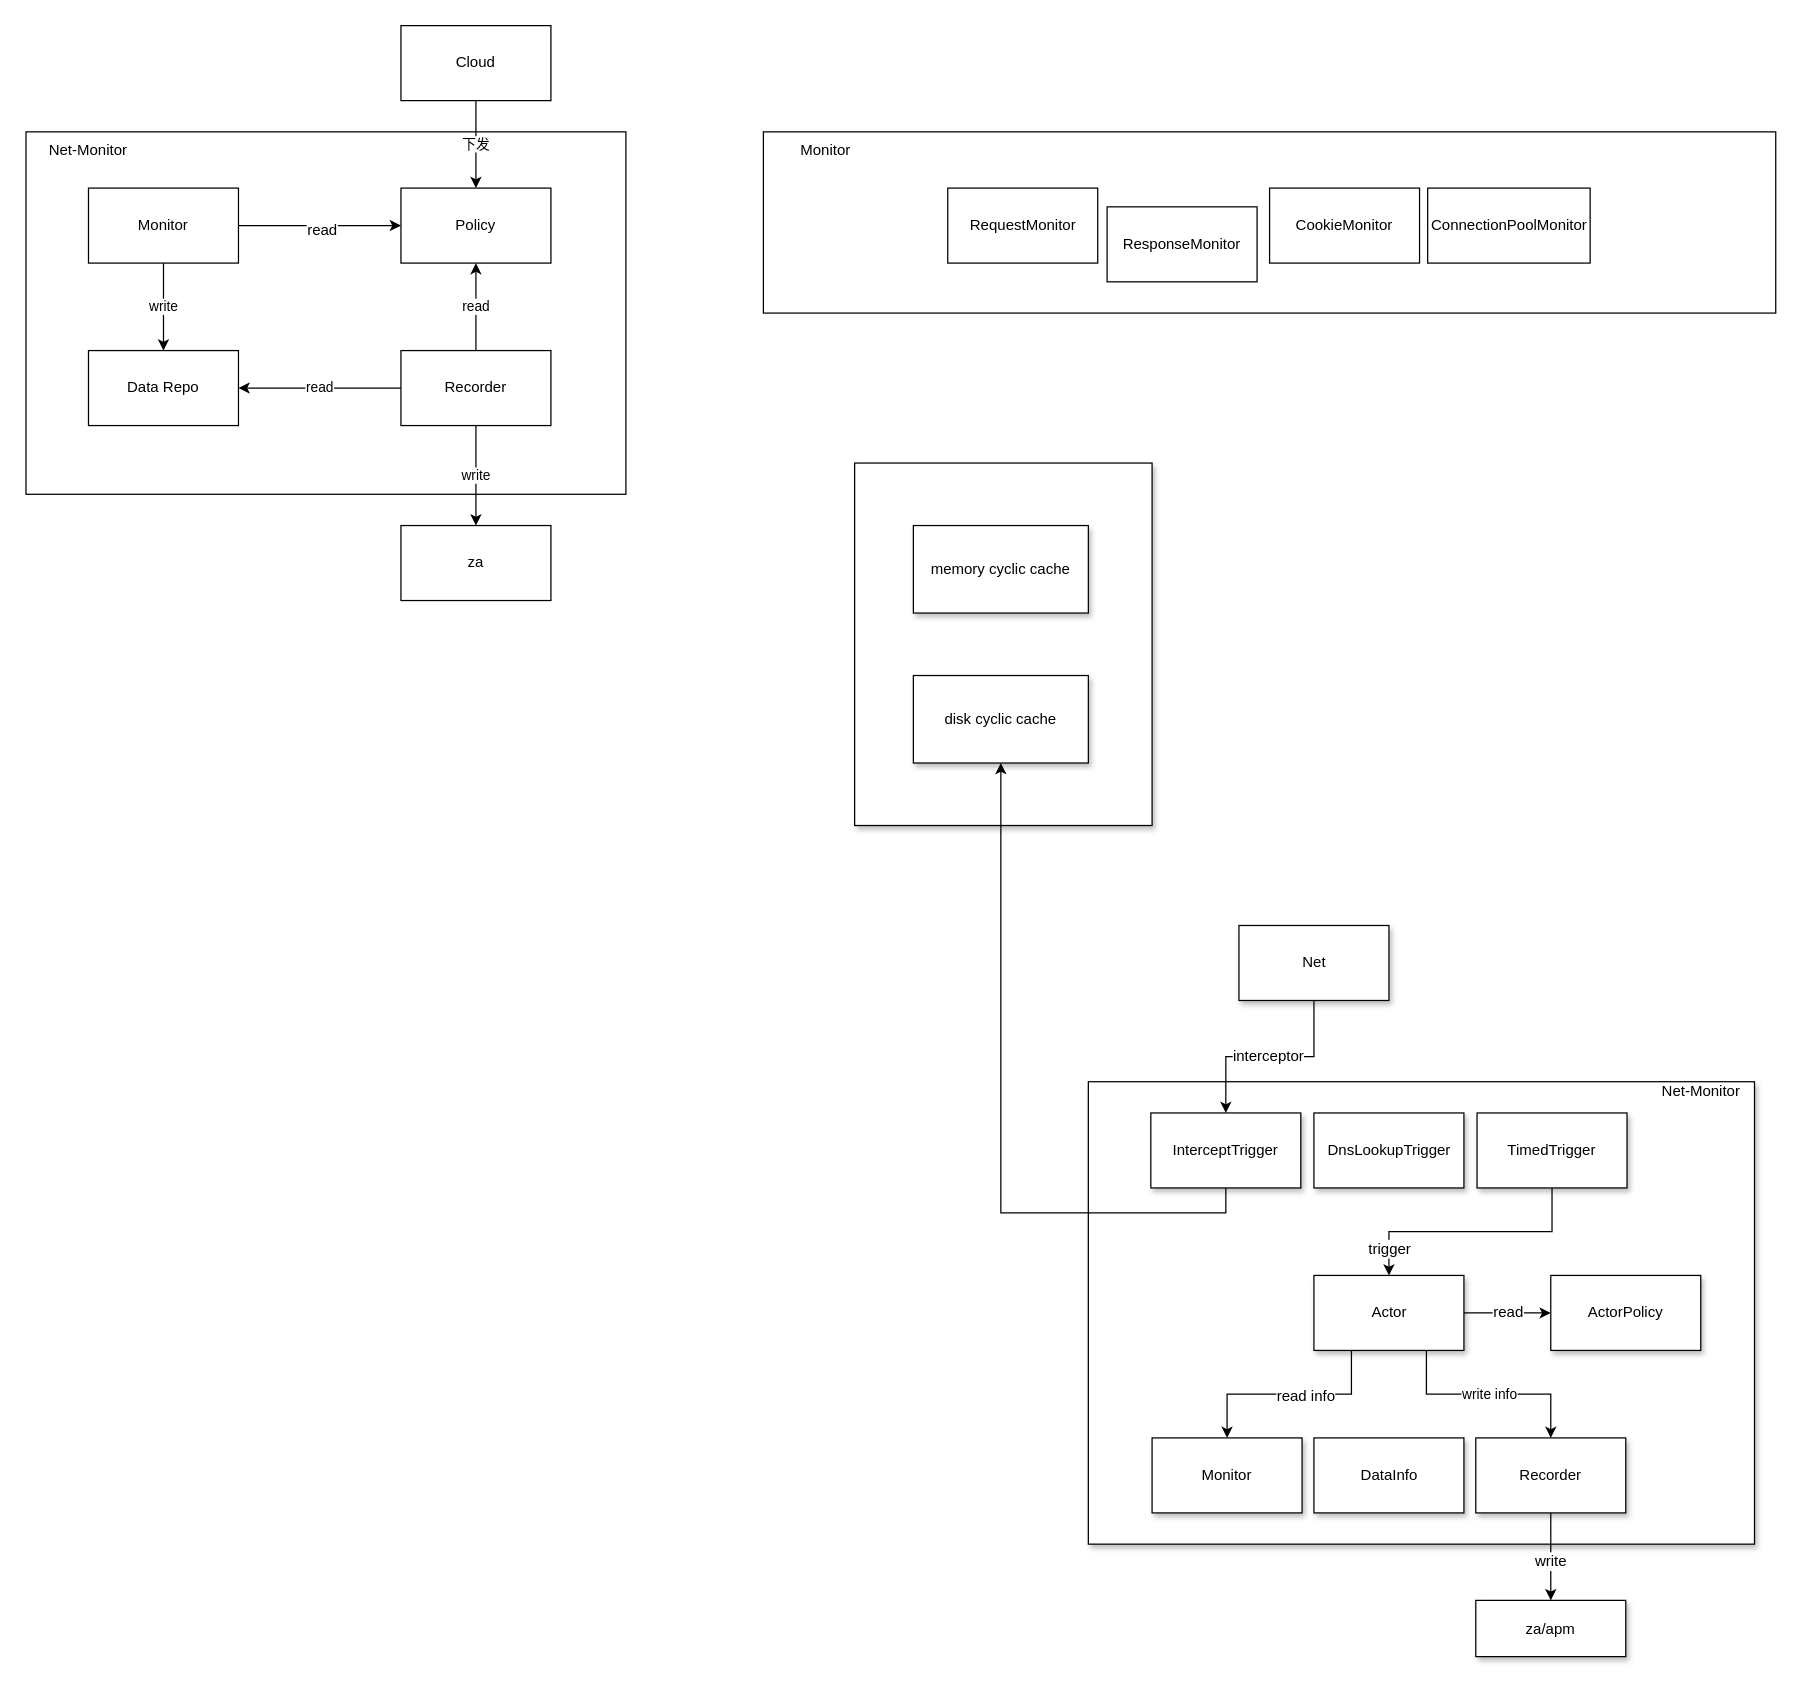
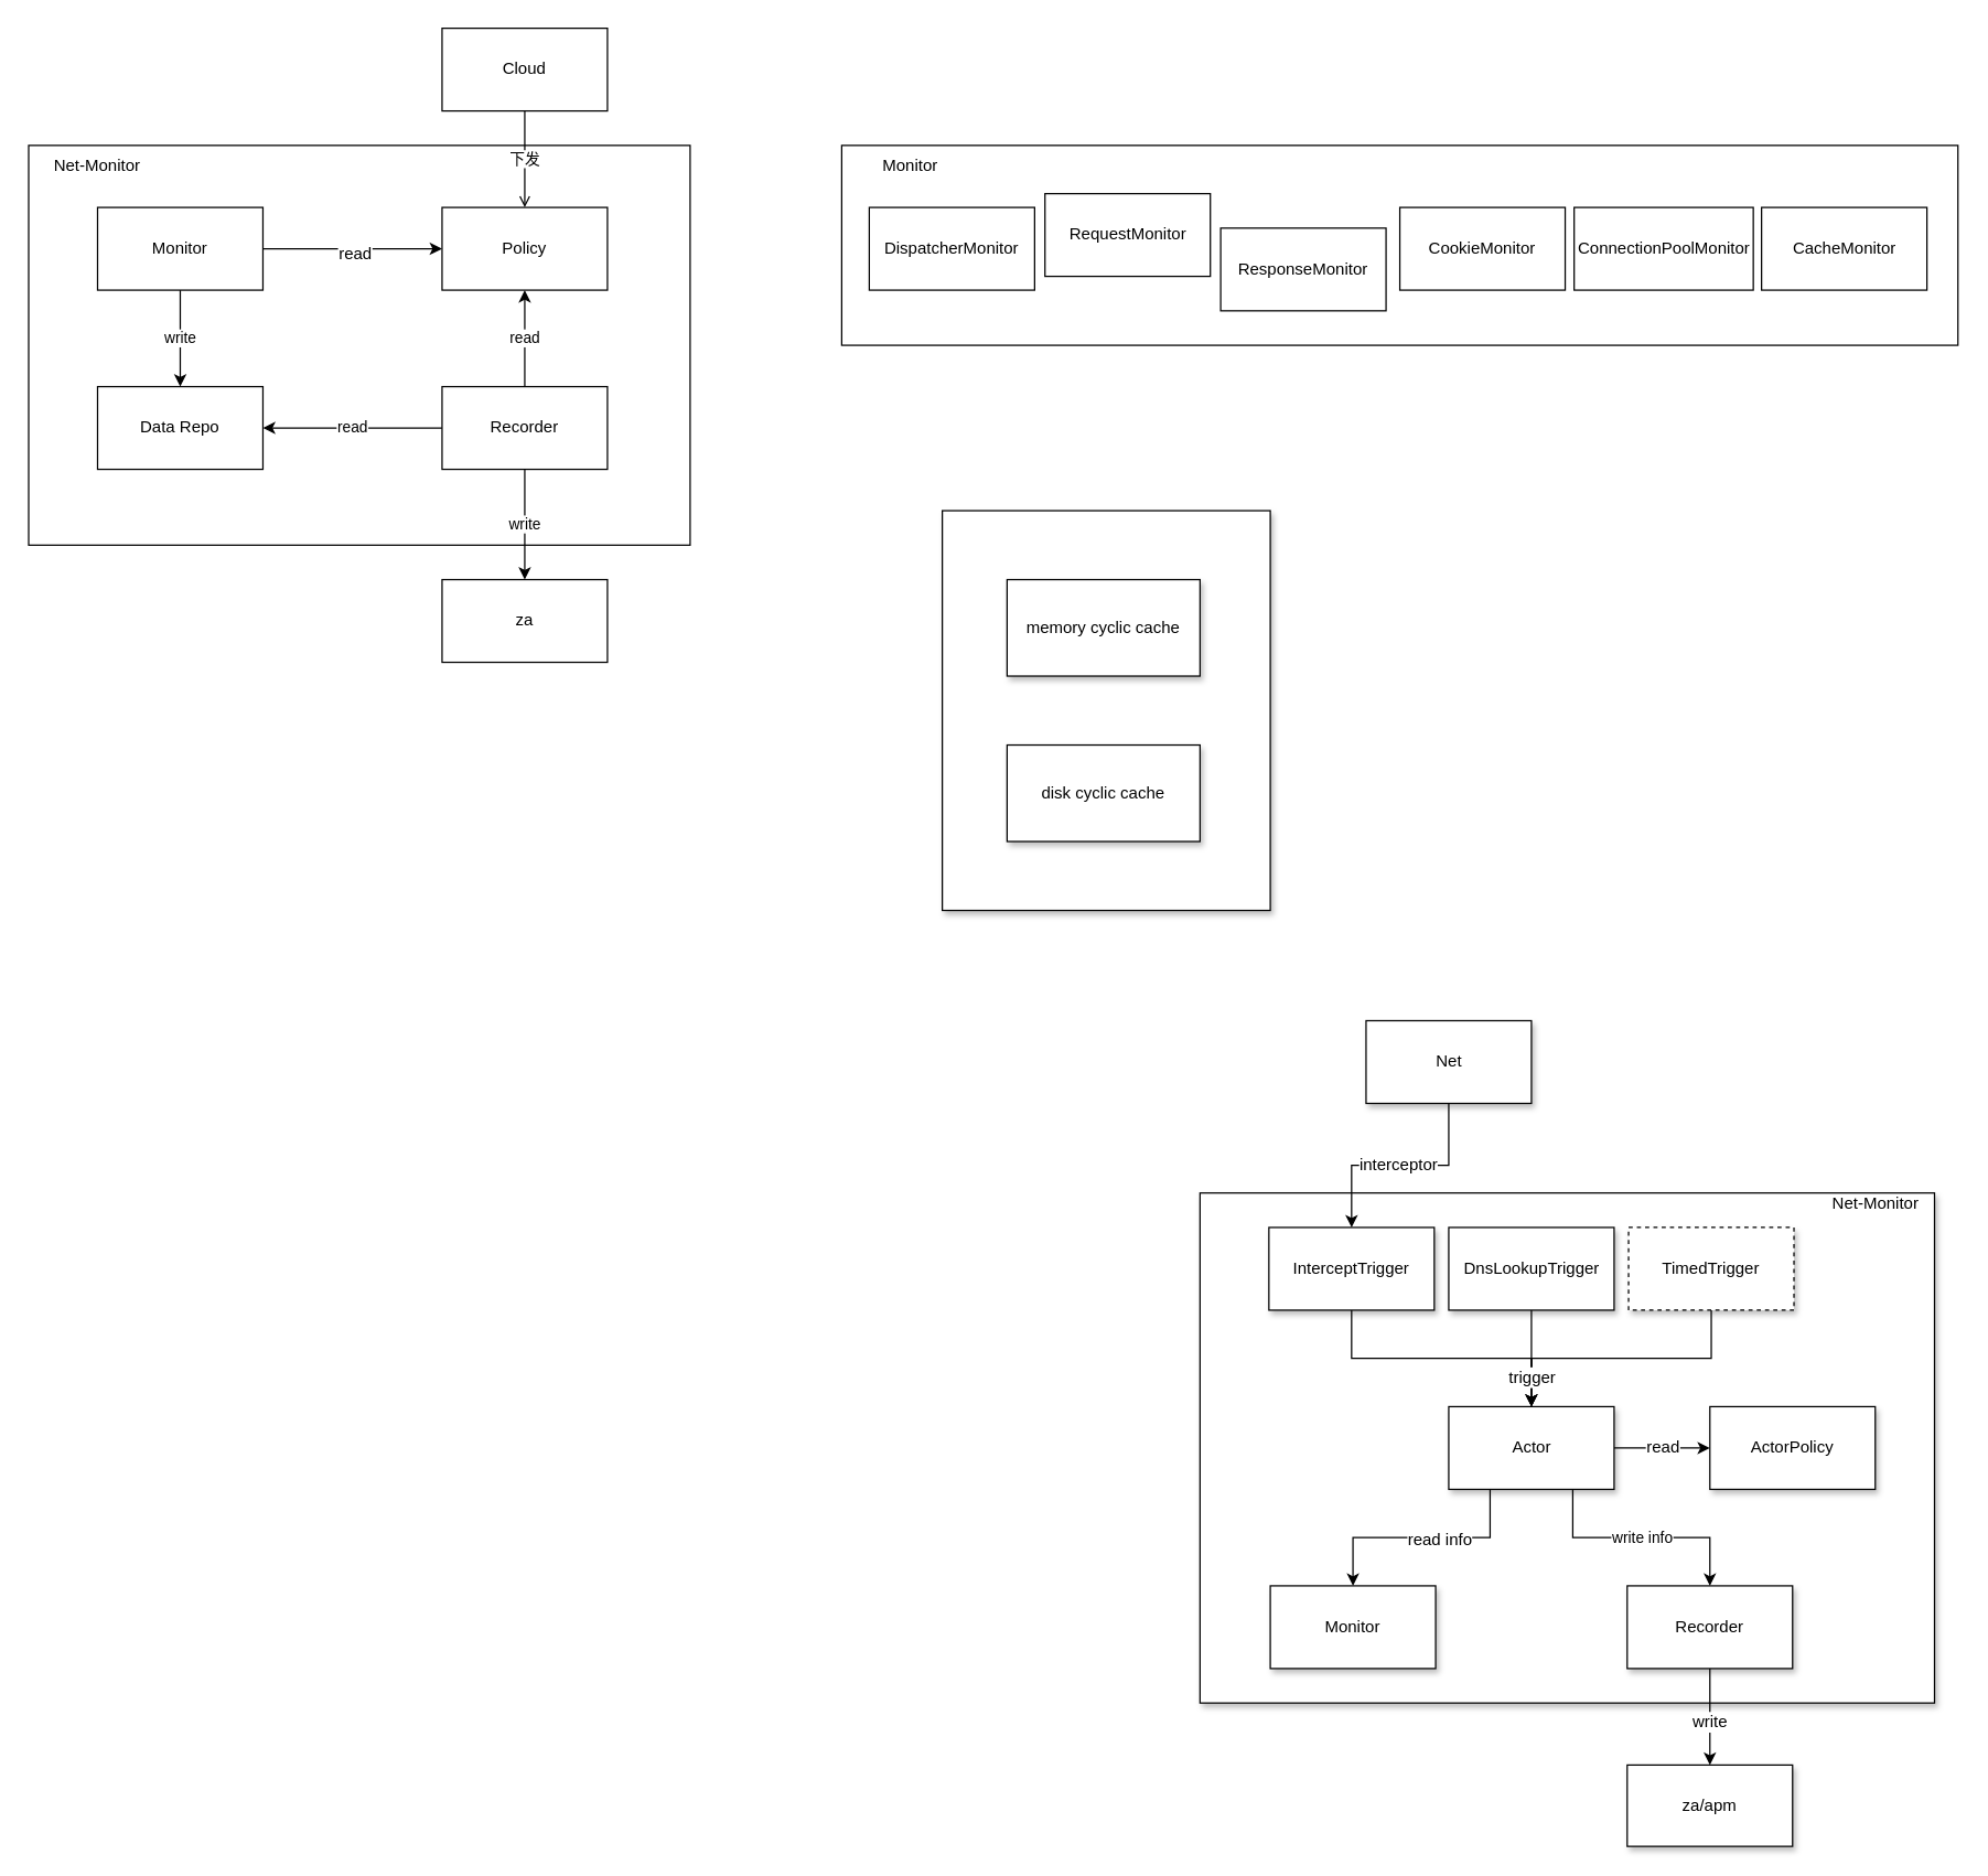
  <mxCell id="0" />
  <mxCell id="1" parent="0" />
  <mxCell id="2" value="" style="rounded=0;whiteSpace=wrap;html=1;shadow=1;" vertex="1" parent="1"><mxGeometry x="870" y="865" width="533" height="370" as="geometry" /></mxCell>
  <mxCell id="3" value="" style="rounded=0;whiteSpace=wrap;html=1;shadow=1;" vertex="1" parent="1"><mxGeometry x="683" y="370" width="238" height="290" as="geometry" /></mxCell>
  <mxCell id="4" value="" style="rounded=0;whiteSpace=wrap;html=1;" vertex="1" parent="1"><mxGeometry x="610" y="105" width="810" height="145" as="geometry" /></mxCell>
  <mxCell id="5" value="" style="rounded=0;whiteSpace=wrap;html=1;" vertex="1" parent="1"><mxGeometry x="20" y="105" width="480" height="290" as="geometry" /></mxCell>
  <mxCell id="6" value="write" style="edgeStyle=orthogonalEdgeStyle;rounded=0;orthogonalLoop=1;jettySize=auto;html=1;exitX=0.5;exitY=1;exitDx=0;exitDy=0;" edge="1" parent="1" source="9" target="10"><mxGeometry relative="1" as="geometry" /></mxCell>
  <mxCell id="7" style="edgeStyle=orthogonalEdgeStyle;rounded=0;orthogonalLoop=1;jettySize=auto;html=1;exitX=1;exitY=0.5;exitDx=0;exitDy=0;" edge="1" parent="1" source="9" target="15"><mxGeometry relative="1" as="geometry" /></mxCell>
  <mxCell id="8" value="read&lt;br&gt;" style="text;html=1;resizable=0;points=[];align=center;verticalAlign=middle;labelBackgroundColor=#ffffff;" vertex="1" connectable="0" parent="7"><mxGeometry x="0.015" y="-3" relative="1" as="geometry"><mxPoint as="offset" /></mxGeometry></mxCell>
  <mxCell id="9" value="Monitor&lt;br&gt;" style="rounded=0;whiteSpace=wrap;html=1;" vertex="1" parent="1"><mxGeometry x="70" y="150" width="120" height="60" as="geometry" /></mxCell>
  <mxCell id="10" value="Data Repo" style="rounded=0;whiteSpace=wrap;html=1;" vertex="1" parent="1"><mxGeometry x="70" y="280" width="120" height="60" as="geometry" /></mxCell>
  <mxCell id="11" value="read" style="edgeStyle=orthogonalEdgeStyle;rounded=0;orthogonalLoop=1;jettySize=auto;html=1;exitX=0;exitY=0.5;exitDx=0;exitDy=0;entryX=1;entryY=0.5;entryDx=0;entryDy=0;" edge="1" parent="1" source="14" target="10"><mxGeometry relative="1" as="geometry" /></mxCell>
  <mxCell id="12" value="read" style="edgeStyle=orthogonalEdgeStyle;rounded=0;orthogonalLoop=1;jettySize=auto;html=1;exitX=0.5;exitY=0;exitDx=0;exitDy=0;entryX=0.5;entryY=1;entryDx=0;entryDy=0;" edge="1" parent="1" source="14" target="15"><mxGeometry relative="1" as="geometry" /></mxCell>
  <mxCell id="13" value="write" style="edgeStyle=orthogonalEdgeStyle;rounded=0;orthogonalLoop=1;jettySize=auto;html=1;exitX=0.5;exitY=1;exitDx=0;exitDy=0;" edge="1" parent="1" source="14" target="16"><mxGeometry relative="1" as="geometry" /></mxCell>
  <mxCell id="14" value="Recorder&lt;br&gt;" style="rounded=0;whiteSpace=wrap;html=1;" vertex="1" parent="1"><mxGeometry x="320" y="280" width="120" height="60" as="geometry" /></mxCell>
  <mxCell id="15" value="Policy" style="rounded=0;whiteSpace=wrap;html=1;" vertex="1" parent="1"><mxGeometry x="320" y="150" width="120" height="60" as="geometry" /></mxCell>
  <mxCell id="16" value="za" style="rounded=0;whiteSpace=wrap;html=1;" vertex="1" parent="1"><mxGeometry x="320" y="420" width="120" height="60" as="geometry" /></mxCell>
- <mxCell id="17" value="下发" style="edgeStyle=orthogonalEdgeStyle;rounded=0;orthogonalLoop=1;jettySize=auto;html=1;exitX=0.5;exitY=1;exitDx=0;exitDy=0;" edge="1" parent="1" source="18" target="15"><mxGeometry relative="1" as="geometry" /></mxCell>
+ <mxCell id="17" value="下发" style="edgeStyle=orthogonalEdgeStyle;rounded=0;orthogonalLoop=1;jettySize=auto;html=1;exitX=0.5;exitY=1;exitDx=0;exitDy=0;endArrow=open;" edge="1" parent="1" source="18" target="15"><mxGeometry relative="1" as="geometry" /></mxCell>
  <mxCell id="18" value="Cloud" style="rounded=0;whiteSpace=wrap;html=1;" vertex="1" parent="1"><mxGeometry x="320" y="20" width="120" height="60" as="geometry" /></mxCell>
  <mxCell id="19" value="Net-Monitor" style="text;html=1;strokeColor=none;fillColor=none;align=center;verticalAlign=middle;whiteSpace=wrap;rounded=0;" vertex="1" parent="1"><mxGeometry x="30" y="110" width="80" height="20" as="geometry" /></mxCell>
+ <mxCell id="20" value="&lt;span&gt;DispatcherMonitor&lt;/span&gt;" style="rounded=0;whiteSpace=wrap;html=1;" vertex="1" parent="1"><mxGeometry x="630" y="150" width="120" height="60" as="geometry" /></mxCell>
  <mxCell id="21" value="&lt;span&gt;ConnectionPoolMonitor&lt;/span&gt;" style="rounded=0;whiteSpace=wrap;html=1;" vertex="1" parent="1"><mxGeometry x="1141.5" y="150" width="130" height="60" as="geometry" /></mxCell>
- <mxCell id="22" value="&lt;span&gt;RequestMonitor&lt;/span&gt;" style="rounded=0;whiteSpace=wrap;html=1;" vertex="1" parent="1"><mxGeometry x="757.5" y="150" width="120" height="60" as="geometry" /></mxCell>
+ <mxCell id="22" value="&lt;span&gt;RequestMonitor&lt;/span&gt;" style="rounded=0;whiteSpace=wrap;html=1;" vertex="1" parent="1"><mxGeometry x="757.5" y="140" width="120" height="60" as="geometry" /></mxCell>
  <mxCell id="23" value="&lt;span&gt;CookieMonitor&lt;/span&gt;" style="rounded=0;whiteSpace=wrap;html=1;" vertex="1" parent="1"><mxGeometry x="1015" y="150" width="120" height="60" as="geometry" /></mxCell>
+ <mxCell id="24" value="&lt;span&gt;CacheMonitor&lt;/span&gt;" style="rounded=0;whiteSpace=wrap;html=1;" vertex="1" parent="1"><mxGeometry x="1277.5" y="150" width="120" height="60" as="geometry" /></mxCell>
  <mxCell id="25" value="ResponseMonitor" style="rounded=0;whiteSpace=wrap;html=1;" vertex="1" parent="1"><mxGeometry x="885" y="165" width="120" height="60" as="geometry" /></mxCell>
  <mxCell id="26" value="Monitor" style="text;html=1;strokeColor=none;fillColor=none;align=center;verticalAlign=middle;whiteSpace=wrap;rounded=0;" vertex="1" parent="1"><mxGeometry x="640" y="110" width="40" height="20" as="geometry" /></mxCell>
  <mxCell id="27" value="memory cyclic cache" style="rounded=0;whiteSpace=wrap;html=1;shadow=1;" vertex="1" parent="1"><mxGeometry x="730" y="420" width="140" height="70" as="geometry" /></mxCell>
  <mxCell id="28" value="&lt;span&gt;disk cyclic cache&lt;/span&gt;" style="rounded=0;whiteSpace=wrap;html=1;shadow=1;" vertex="1" parent="1"><mxGeometry x="730" y="540" width="140" height="70" as="geometry" /></mxCell>
  <mxCell id="29" style="edgeStyle=orthogonalEdgeStyle;rounded=0;orthogonalLoop=1;jettySize=auto;html=1;exitX=1;exitY=0.5;exitDx=0;exitDy=0;" edge="1" parent="1" source="34" target="40"><mxGeometry relative="1" as="geometry" /></mxCell>
  <mxCell id="30" value="read" style="text;html=1;resizable=0;points=[];align=center;verticalAlign=middle;labelBackgroundColor=#ffffff;" vertex="1" connectable="0" parent="29"><mxGeometry x="0.253" y="1" relative="1" as="geometry"><mxPoint x="-9" as="offset" /></mxGeometry></mxCell>
  <mxCell id="31" style="edgeStyle=orthogonalEdgeStyle;rounded=0;orthogonalLoop=1;jettySize=auto;html=1;exitX=0.25;exitY=1;exitDx=0;exitDy=0;entryX=0.5;entryY=0;entryDx=0;entryDy=0;" edge="1" parent="1" source="34" target="35"><mxGeometry relative="1" as="geometry" /></mxCell>
  <mxCell id="32" value="read info" style="text;html=1;resizable=0;points=[];align=center;verticalAlign=middle;labelBackgroundColor=#ffffff;" vertex="1" connectable="0" parent="31"><mxGeometry x="-0.15" y="1" relative="1" as="geometry"><mxPoint as="offset" /></mxGeometry></mxCell>
  <mxCell id="33" value="write info" style="edgeStyle=orthogonalEdgeStyle;rounded=0;orthogonalLoop=1;jettySize=auto;html=1;exitX=0.75;exitY=1;exitDx=0;exitDy=0;" edge="1" parent="1" source="34" target="38"><mxGeometry relative="1" as="geometry" /></mxCell>
  <mxCell id="34" value="Actor" style="rounded=0;whiteSpace=wrap;html=1;shadow=1;" vertex="1" parent="1"><mxGeometry x="1050.5" y="1020" width="120" height="60" as="geometry" /></mxCell>
  <mxCell id="35" value="Monitor" style="rounded=0;whiteSpace=wrap;html=1;shadow=1;" vertex="1" parent="1"><mxGeometry x="921" y="1150" width="120" height="60" as="geometry" /></mxCell>
  <mxCell id="36" style="edgeStyle=orthogonalEdgeStyle;rounded=0;orthogonalLoop=1;jettySize=auto;html=1;exitX=0.5;exitY=1;exitDx=0;exitDy=0;entryX=0.5;entryY=0;entryDx=0;entryDy=0;" edge="1" parent="1" source="38" target="52"><mxGeometry relative="1" as="geometry" /></mxCell>
  <mxCell id="37" value="write" style="text;html=1;resizable=0;points=[];align=center;verticalAlign=middle;labelBackgroundColor=#ffffff;" vertex="1" connectable="0" parent="36"><mxGeometry x="0.086" y="-1" relative="1" as="geometry"><mxPoint as="offset" /></mxGeometry></mxCell>
  <mxCell id="38" value="Recorder&lt;br&gt;" style="rounded=0;whiteSpace=wrap;html=1;shadow=1;" vertex="1" parent="1"><mxGeometry x="1180" y="1150" width="120" height="60" as="geometry" /></mxCell>
- <mxCell id="39" value="DataInfo" style="rounded=0;whiteSpace=wrap;html=1;shadow=1;" vertex="1" parent="1"><mxGeometry x="1050.5" y="1150" width="120" height="60" as="geometry" /></mxCell>
  <mxCell id="40" value="ActorPolicy" style="rounded=0;whiteSpace=wrap;html=1;shadow=1;" vertex="1" parent="1"><mxGeometry x="1240" y="1020" width="120" height="60" as="geometry" /></mxCell>
- <mxCell id="41" style="edgeStyle=orthogonalEdgeStyle;rounded=0;orthogonalLoop=1;jettySize=auto;html=1;exitX=0.5;exitY=1;exitDx=0;exitDy=0;" edge="1" parent="1" source="42" target="28"><mxGeometry relative="1" as="geometry" /></mxCell>
+ <mxCell id="41" style="edgeStyle=orthogonalEdgeStyle;rounded=0;orthogonalLoop=1;jettySize=auto;html=1;exitX=0.5;exitY=1;exitDx=0;exitDy=0;" edge="1" parent="1" source="42" target="34"><mxGeometry relative="1" as="geometry" /></mxCell>
  <mxCell id="42" value="InterceptTrigger" style="rounded=0;whiteSpace=wrap;html=1;shadow=1;" vertex="1" parent="1"><mxGeometry x="920" y="890" width="120" height="60" as="geometry" /></mxCell>
+ <mxCell id="43" style="edgeStyle=orthogonalEdgeStyle;rounded=0;orthogonalLoop=1;jettySize=auto;html=1;exitX=0.5;exitY=1;exitDx=0;exitDy=0;entryX=0.5;entryY=0;entryDx=0;entryDy=0;" edge="1" parent="1" source="44" target="34"><mxGeometry relative="1" as="geometry" /></mxCell>
  <mxCell id="44" value="DnsLookupTrigger" style="rounded=0;whiteSpace=wrap;html=1;shadow=1;" vertex="1" parent="1"><mxGeometry x="1050.5" y="890" width="120" height="60" as="geometry" /></mxCell>
  <mxCell id="45" style="edgeStyle=orthogonalEdgeStyle;rounded=0;orthogonalLoop=1;jettySize=auto;html=1;exitX=0.5;exitY=1;exitDx=0;exitDy=0;entryX=0.5;entryY=0;entryDx=0;entryDy=0;" edge="1" parent="1" source="47" target="34"><mxGeometry relative="1" as="geometry" /></mxCell>
  <mxCell id="46" value="trigger" style="text;html=1;resizable=0;points=[];align=center;verticalAlign=middle;labelBackgroundColor=#ffffff;" vertex="1" connectable="0" parent="45"><mxGeometry x="0.853" y="-2" relative="1" as="geometry"><mxPoint x="1.5" y="-7" as="offset" /></mxGeometry></mxCell>
- <mxCell id="47" value="TimedTrigger" style="rounded=0;whiteSpace=wrap;html=1;shadow=1;" vertex="1" parent="1"><mxGeometry x="1181" y="890" width="120" height="60" as="geometry" /></mxCell>
+ <mxCell id="47" value="TimedTrigger" style="rounded=0;whiteSpace=wrap;html=1;shadow=1;dashed=1;" vertex="1" parent="1"><mxGeometry x="1181" y="890" width="120" height="60" as="geometry" /></mxCell>
  <mxCell id="48" value="Net-Monitor" style="text;html=1;strokeColor=none;fillColor=none;align=center;verticalAlign=middle;whiteSpace=wrap;rounded=0;shadow=1;" vertex="1" parent="1"><mxGeometry x="1320.5" y="865" width="79" height="15" as="geometry" /></mxCell>
  <mxCell id="49" style="edgeStyle=orthogonalEdgeStyle;rounded=0;orthogonalLoop=1;jettySize=auto;html=1;exitX=0.5;exitY=1;exitDx=0;exitDy=0;entryX=0.5;entryY=0;entryDx=0;entryDy=0;" edge="1" parent="1" source="51" target="42"><mxGeometry relative="1" as="geometry" /></mxCell>
  <mxCell id="50" value="interceptor" style="text;html=1;resizable=0;points=[];align=center;verticalAlign=middle;labelBackgroundColor=#ffffff;" vertex="1" connectable="0" parent="49"><mxGeometry x="0.118" y="-1" relative="1" as="geometry"><mxPoint x="8" as="offset" /></mxGeometry></mxCell>
  <mxCell id="51" value="Net" style="rounded=0;whiteSpace=wrap;html=1;shadow=1;" vertex="1" parent="1"><mxGeometry x="990.5" y="740" width="120" height="60" as="geometry" /></mxCell>
- <mxCell id="52" value="za/apm" style="rounded=0;whiteSpace=wrap;html=1;shadow=1;" vertex="1" parent="1"><mxGeometry x="1180" y="1280" width="120" height="45" as="geometry" /></mxCell>
+ <mxCell id="52" value="za/apm" style="rounded=0;whiteSpace=wrap;html=1;shadow=1;" vertex="1" parent="1"><mxGeometry x="1180" y="1280" width="120" height="59" as="geometry" /></mxCell>
